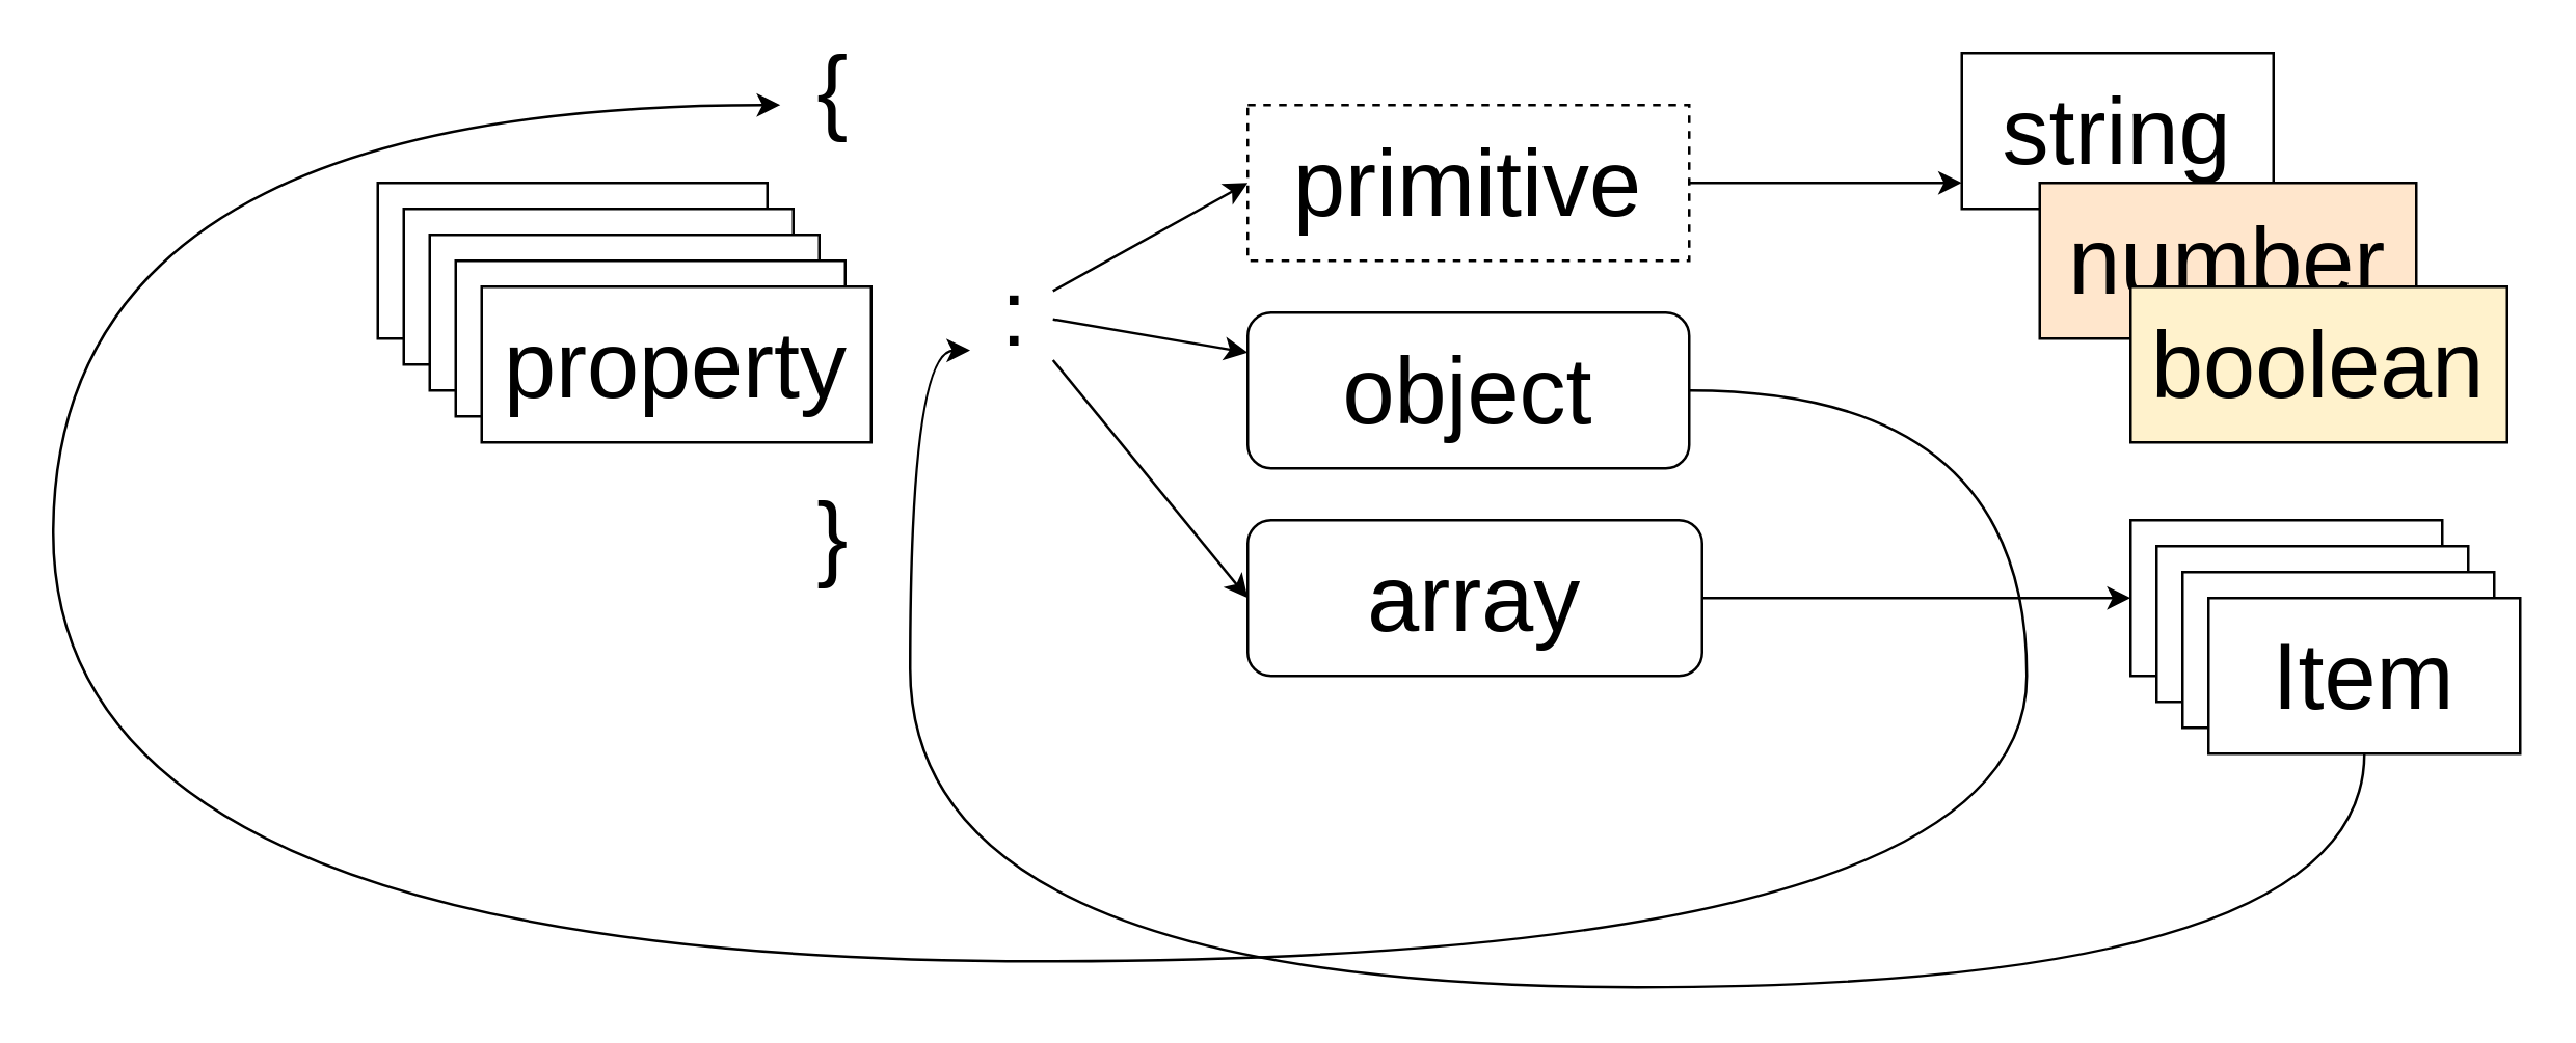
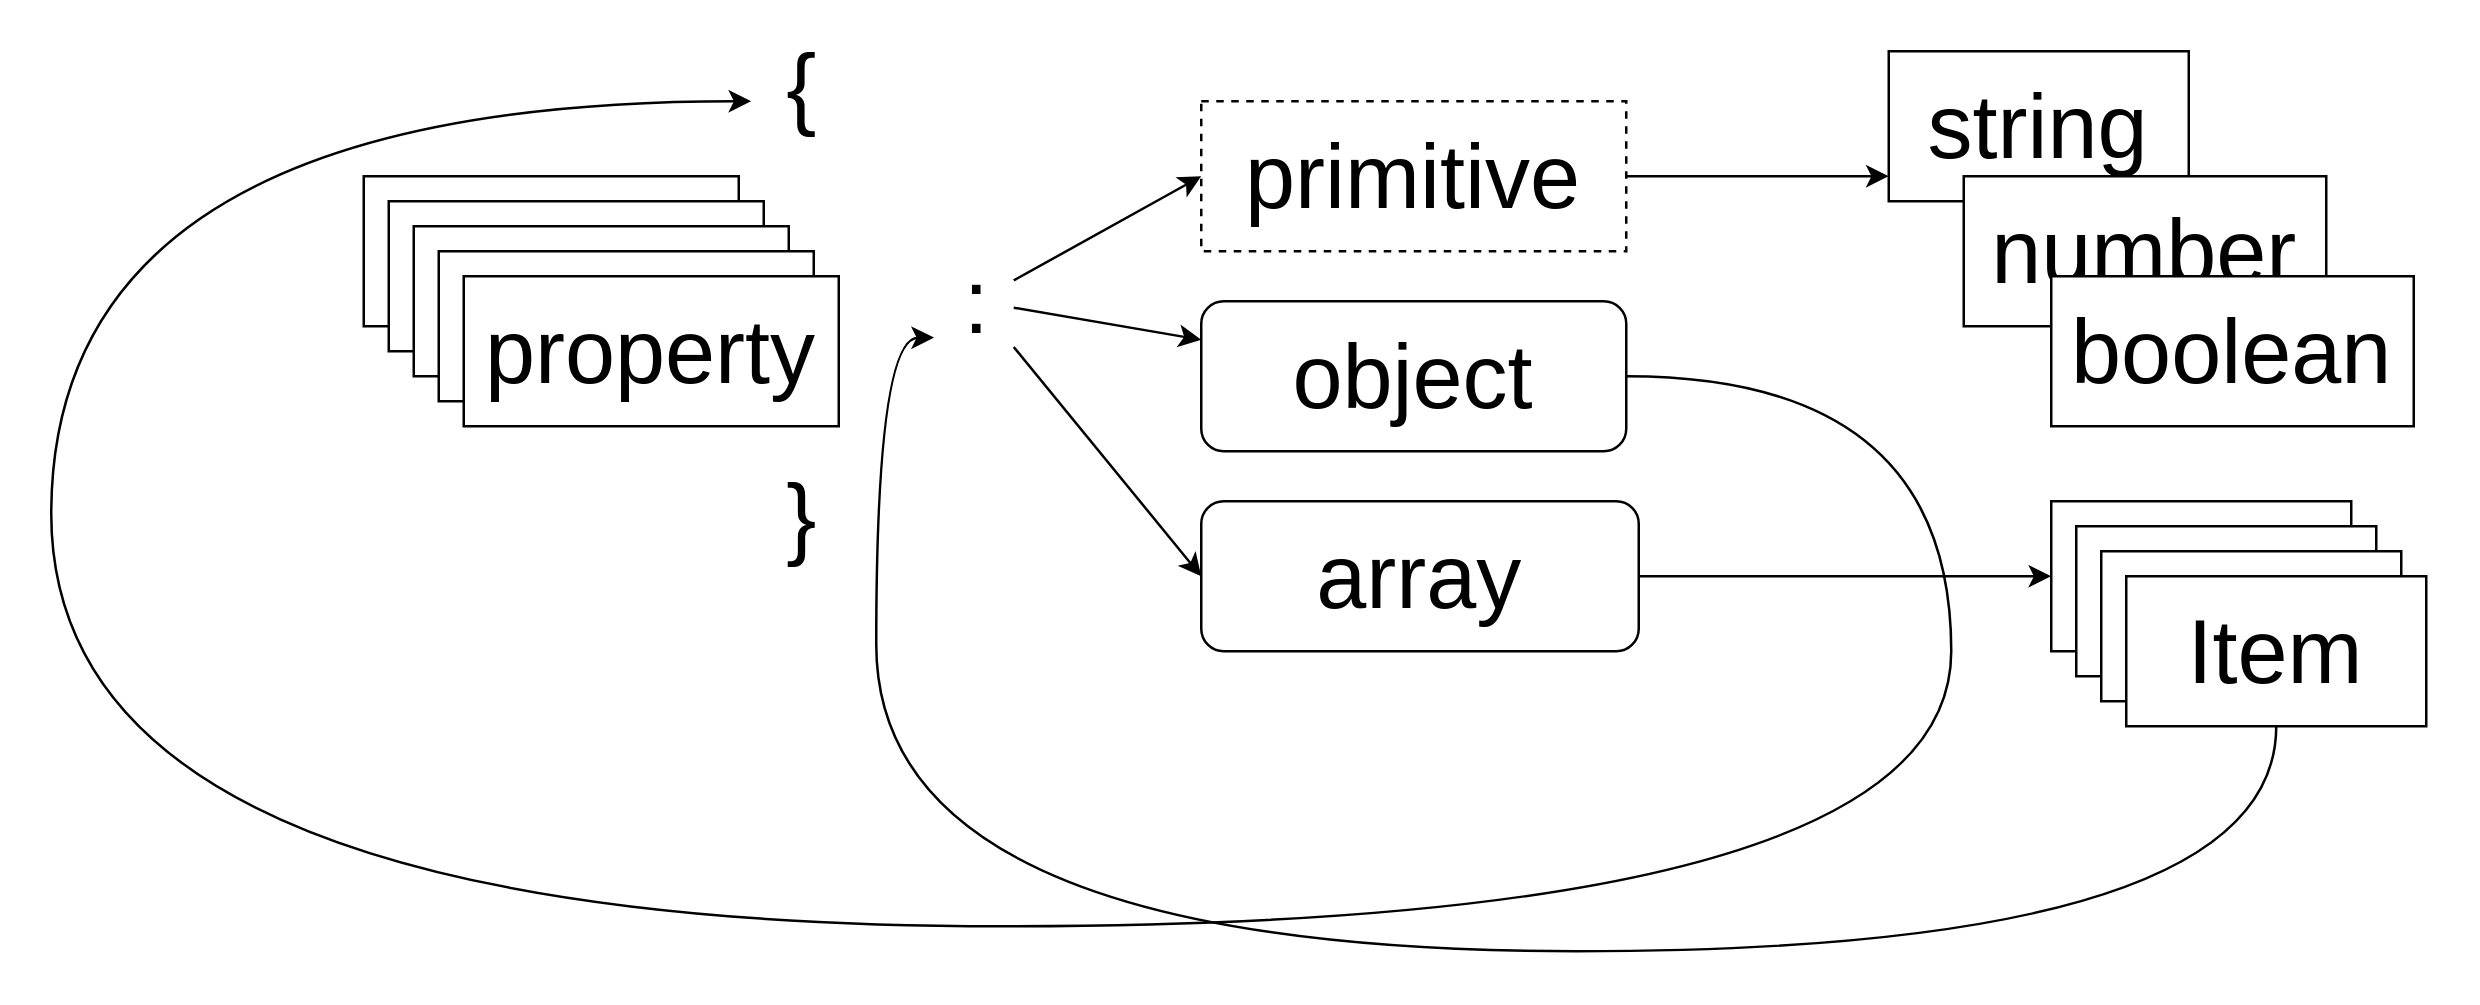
  <mxCell id="0" />
  <mxCell id="1" parent="0" />
  <mxCell id="2" value="&lt;font style=&quot;font-size: 36px&quot;&gt;{&lt;br&gt;&amp;nbsp;&lt;br&gt;&lt;br&gt;&lt;br&gt;}&lt;/font&gt;" style="text;html=1;resizable=0;autosize=1;align=center;verticalAlign=middle;points=[];fillColor=none;strokeColor=none;rounded=0;" parent="1" vertex="1"><mxGeometry x="305" y="60" width="30" height="120" as="geometry" /></mxCell>
  <mxCell id="3" value="property" style="whiteSpace=wrap;html=1;fontSize=36;" parent="1" vertex="1"><mxGeometry x="145" y="70" width="150" height="60" as="geometry" /></mxCell>
  <mxCell id="4" value="property" style="whiteSpace=wrap;html=1;fontSize=36;" parent="1" vertex="1"><mxGeometry x="155" y="80" width="150" height="60" as="geometry" /></mxCell>
  <mxCell id="5" value="property" style="whiteSpace=wrap;html=1;fontSize=36;" parent="1" vertex="1"><mxGeometry x="165" y="90" width="150" height="60" as="geometry" /></mxCell>
  <mxCell id="6" value="property" style="whiteSpace=wrap;html=1;fontSize=36;" parent="1" vertex="1"><mxGeometry x="175" y="100" width="150" height="60" as="geometry" /></mxCell>
  <mxCell id="7" value="property" style="whiteSpace=wrap;html=1;fontSize=36;" parent="1" vertex="1"><mxGeometry x="185" y="110" width="150" height="60" as="geometry" /></mxCell>
  <mxCell id="8" value="" style="edgeStyle=none;html=1;fontSize=36;" parent="1" source="11" target="15" edge="1"><mxGeometry relative="1" as="geometry" /></mxCell>
  <mxCell id="9" value="" style="edgeStyle=none;html=1;fontSize=36;entryX=0;entryY=0.5;entryDx=0;entryDy=0;" parent="1" source="11" target="13" edge="1"><mxGeometry relative="1" as="geometry"><mxPoint x="420" y="30" as="targetPoint" /></mxGeometry></mxCell>
  <mxCell id="10" value="" style="edgeStyle=none;html=1;fontSize=36;entryX=0;entryY=0.5;entryDx=0;entryDy=0;" parent="1" source="11" target="17" edge="1"><mxGeometry relative="1" as="geometry"><mxPoint x="370" y="270" as="targetPoint" /></mxGeometry></mxCell>
  <mxCell id="11" value=":" style="text;html=1;align=center;verticalAlign=middle;resizable=0;points=[];autosize=1;strokeColor=none;fillColor=none;fontSize=36;" parent="1" vertex="1"><mxGeometry x="375" y="95" width="30" height="50" as="geometry" /></mxCell>
  <mxCell id="12" value="" style="edgeStyle=none;html=1;fontSize=36;" parent="1" source="13" edge="1"><mxGeometry relative="1" as="geometry"><mxPoint x="755" y="70" as="targetPoint" /></mxGeometry></mxCell>
  <mxCell id="13" value="primitive" style="whiteSpace=wrap;html=1;fontSize=36;dashed=1;" parent="1" vertex="1"><mxGeometry x="480" y="40" width="170" height="60" as="geometry" /></mxCell>
  <mxCell id="14" value="" style="edgeStyle=orthogonalEdgeStyle;html=1;fontSize=36;curved=1;" parent="1" source="15" edge="1"><mxGeometry relative="1" as="geometry"><mxPoint x="300" y="40" as="targetPoint" /><Array as="points"><mxPoint x="780" y="150" /><mxPoint x="780" y="370" /><mxPoint x="20" y="370" /><mxPoint x="20" y="40" /></Array></mxGeometry></mxCell>
  <mxCell id="15" value="object" style="whiteSpace=wrap;html=1;fontSize=36;rounded=1;" parent="1" vertex="1"><mxGeometry x="480" y="120" width="170" height="60" as="geometry" /></mxCell>
  <mxCell id="16" value="" style="edgeStyle=orthogonalEdgeStyle;curved=1;html=1;fontSize=36;entryX=0;entryY=0.5;entryDx=0;entryDy=0;" parent="1" source="17" target="21" edge="1"><mxGeometry relative="1" as="geometry"><mxPoint x="822.5" y="230" as="targetPoint" /></mxGeometry></mxCell>
  <mxCell id="17" value="array" style="whiteSpace=wrap;html=1;fontSize=36;rounded=1;" parent="1" vertex="1"><mxGeometry x="480" y="200" width="175" height="60" as="geometry" /></mxCell>
  <mxCell id="18" value="string" style="whiteSpace=wrap;html=1;fontSize=36;" parent="1" vertex="1"><mxGeometry x="755" width="120" height="60" as="geometry" y="20" /></mxCell>
- <mxCell id="19" value="number" style="whiteSpace=wrap;html=1;fontSize=36;fillColor=#ffe6cc;" parent="1" vertex="1"><mxGeometry x="785" y="70" width="145" height="60" as="geometry" /></mxCell>
- <mxCell id="20" value="boolean" style="whiteSpace=wrap;html=1;fontSize=36;fillColor=#fff2cc;" parent="1" vertex="1"><mxGeometry x="820" y="110" width="145" height="60" as="geometry" /></mxCell>
+ <mxCell id="19" value="number" style="whiteSpace=wrap;html=1;fontSize=36;" parent="1" vertex="1"><mxGeometry x="785" y="70" width="145" height="60" as="geometry" /></mxCell>
+ <mxCell id="20" value="boolean" style="whiteSpace=wrap;html=1;fontSize=36;" parent="1" vertex="1"><mxGeometry x="820" y="110" width="145" height="60" as="geometry" /></mxCell>
  <mxCell id="21" value="Item" style="whiteSpace=wrap;html=1;fontSize=36;" parent="1" vertex="1"><mxGeometry x="820" y="200" width="120" height="60" as="geometry" /></mxCell>
  <mxCell id="22" value="Item" style="whiteSpace=wrap;html=1;fontSize=36;" parent="1" vertex="1"><mxGeometry x="830" y="210" width="120" height="60" as="geometry" /></mxCell>
  <mxCell id="23" value="Item" style="whiteSpace=wrap;html=1;fontSize=36;" parent="1" vertex="1"><mxGeometry x="840" y="220" width="120" height="60" as="geometry" /></mxCell>
  <mxCell id="24" value="" style="edgeStyle=orthogonalEdgeStyle;html=1;fontSize=36;curved=1;entryX=-0.063;entryY=0.791;entryDx=0;entryDy=0;entryPerimeter=0;" parent="1" source="25" target="11" edge="1"><mxGeometry relative="1" as="geometry"><mxPoint x="70" y="410" as="targetPoint" /><Array as="points"><mxPoint x="910" y="380" /><mxPoint x="350" y="380" /><mxPoint x="350" y="135" /></Array></mxGeometry></mxCell>
  <mxCell id="25" value="Item" style="whiteSpace=wrap;html=1;fontSize=36;" parent="1" vertex="1"><mxGeometry x="850" y="230" width="120" height="60" as="geometry" /></mxCell>
